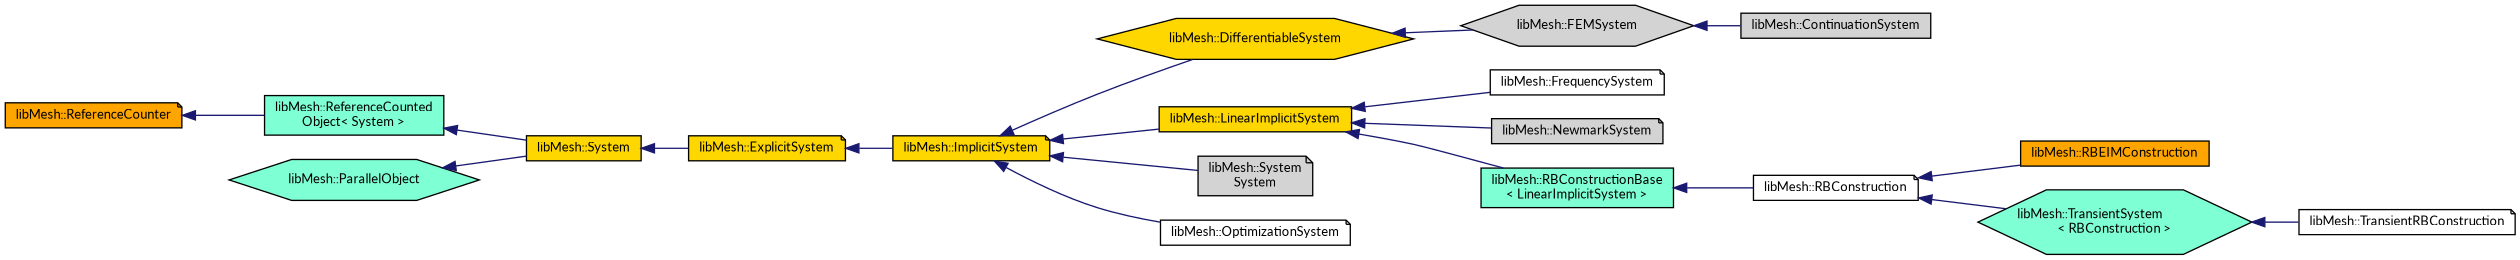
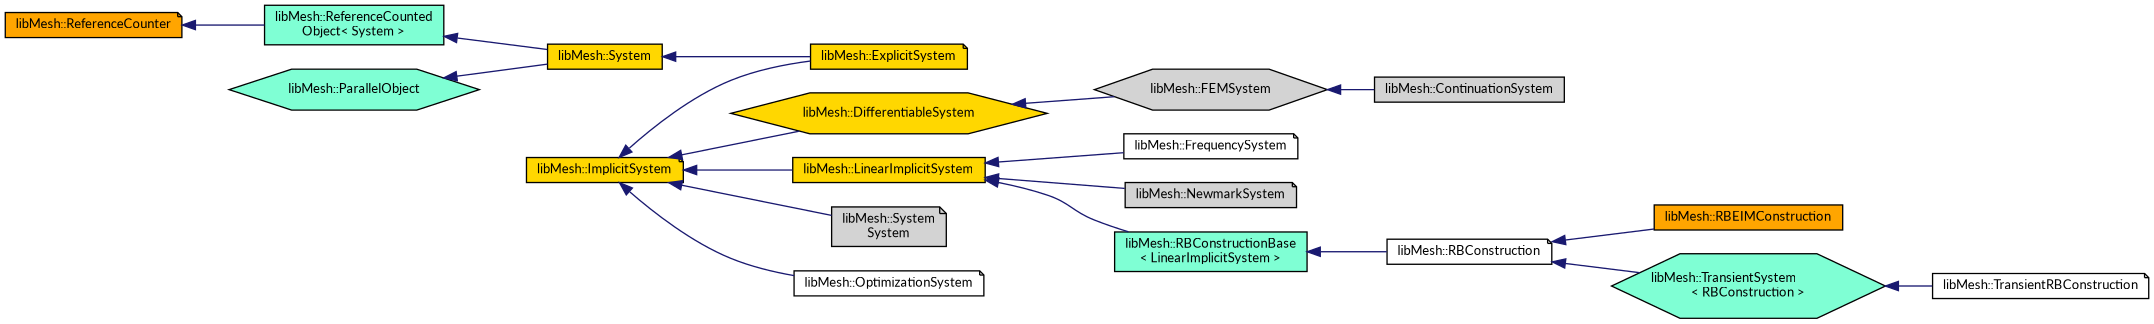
  digraph {
    fontname=Lato
    rankdir=LR
    node [color=black fillcolor=gold fontname=Lato fontsize=10 shape=note style=filled]
    edge [color=midnightblue dir=back fontname=Lato fontsize=10 labelfontname=Helvetica labelfontsize=10 style=solid]
    n1 [fontcolor=black height=0.2 label="libMesh::ExplicitSystem" width=0.4]
    n2 [height=0.2 label="libMesh::ImplicitSystem" width=0.4]
    n3 [height=0.2 label="libMesh::DifferentiableSystem" shape=hexagon width=0.4]
    n4 [height=0.2 label="libMesh::LinearImplicitSystem" shape=box width=0.4]
    n5 [fillcolor=lightgrey height=0.2 label="libMesh::System\lSystem" width=0.4]
    n6 [fillcolor=white height=0.2 label="libMesh::OptimizationSystem" width=0.4]
    n7 [height=0.2 label="libMesh::System" shape=box width=0.4]
    n8 [fillcolor=aquamarine height=0.2 label="libMesh::ReferenceCounted\lObject\< System \>" shape=box width=0.4]
    n9 [fillcolor=orange height=0.2 label="libMesh::ReferenceCounter" width=0.4]
    n10 [fillcolor=aquamarine height=0.2 label="libMesh::ParallelObject" shape=hexagon width=0.4]
    n11 [fillcolor=lightgrey height=0.2 label="libMesh::FEMSystem" shape=hexagon width=0.4]
    n12 [fillcolor=white height=0.2 label="libMesh::FrequencySystem" width=0.4]
    n13 [fillcolor=lightgrey height=0.2 label="libMesh::NewmarkSystem" width=0.4]
    n14 [fillcolor=aquamarine height=0.2 label="libMesh::RBConstructionBase\l\< LinearImplicitSystem \>" shape=box width=0.4]
    n15 [fillcolor=lightgrey height=0.2 label="libMesh::ContinuationSystem" shape=box width=0.4]
    n16 [fillcolor=white height=0.2 label="libMesh::RBConstruction" width=0.4]
    n17 [fillcolor=orange height=0.2 label="libMesh::RBEIMConstruction" shape=box width=0.4]
    n18 [fillcolor=aquamarine height=0.2 label="libMesh::TransientSystem\l\< RBConstruction \>" shape=hexagon width=0.4]
    n19 [fillcolor=white height=0.2 label="libMesh::TransientRBConstruction" width=0.4]
-   n1 -> n2
+   n2 -> n1
    n2 -> n3
    n2 -> n4
    n2 -> n5
    n2 -> n6
    n3 -> n11
    n4 -> n12
    n4 -> n13
    n4 -> n14
    n7 -> n1
    n8 -> n7
    n9 -> n8
    n10 -> n7
    n11 -> n15
    n14 -> n16
    n16 -> n17
    n16 -> n18
    n18 -> n19
  }
